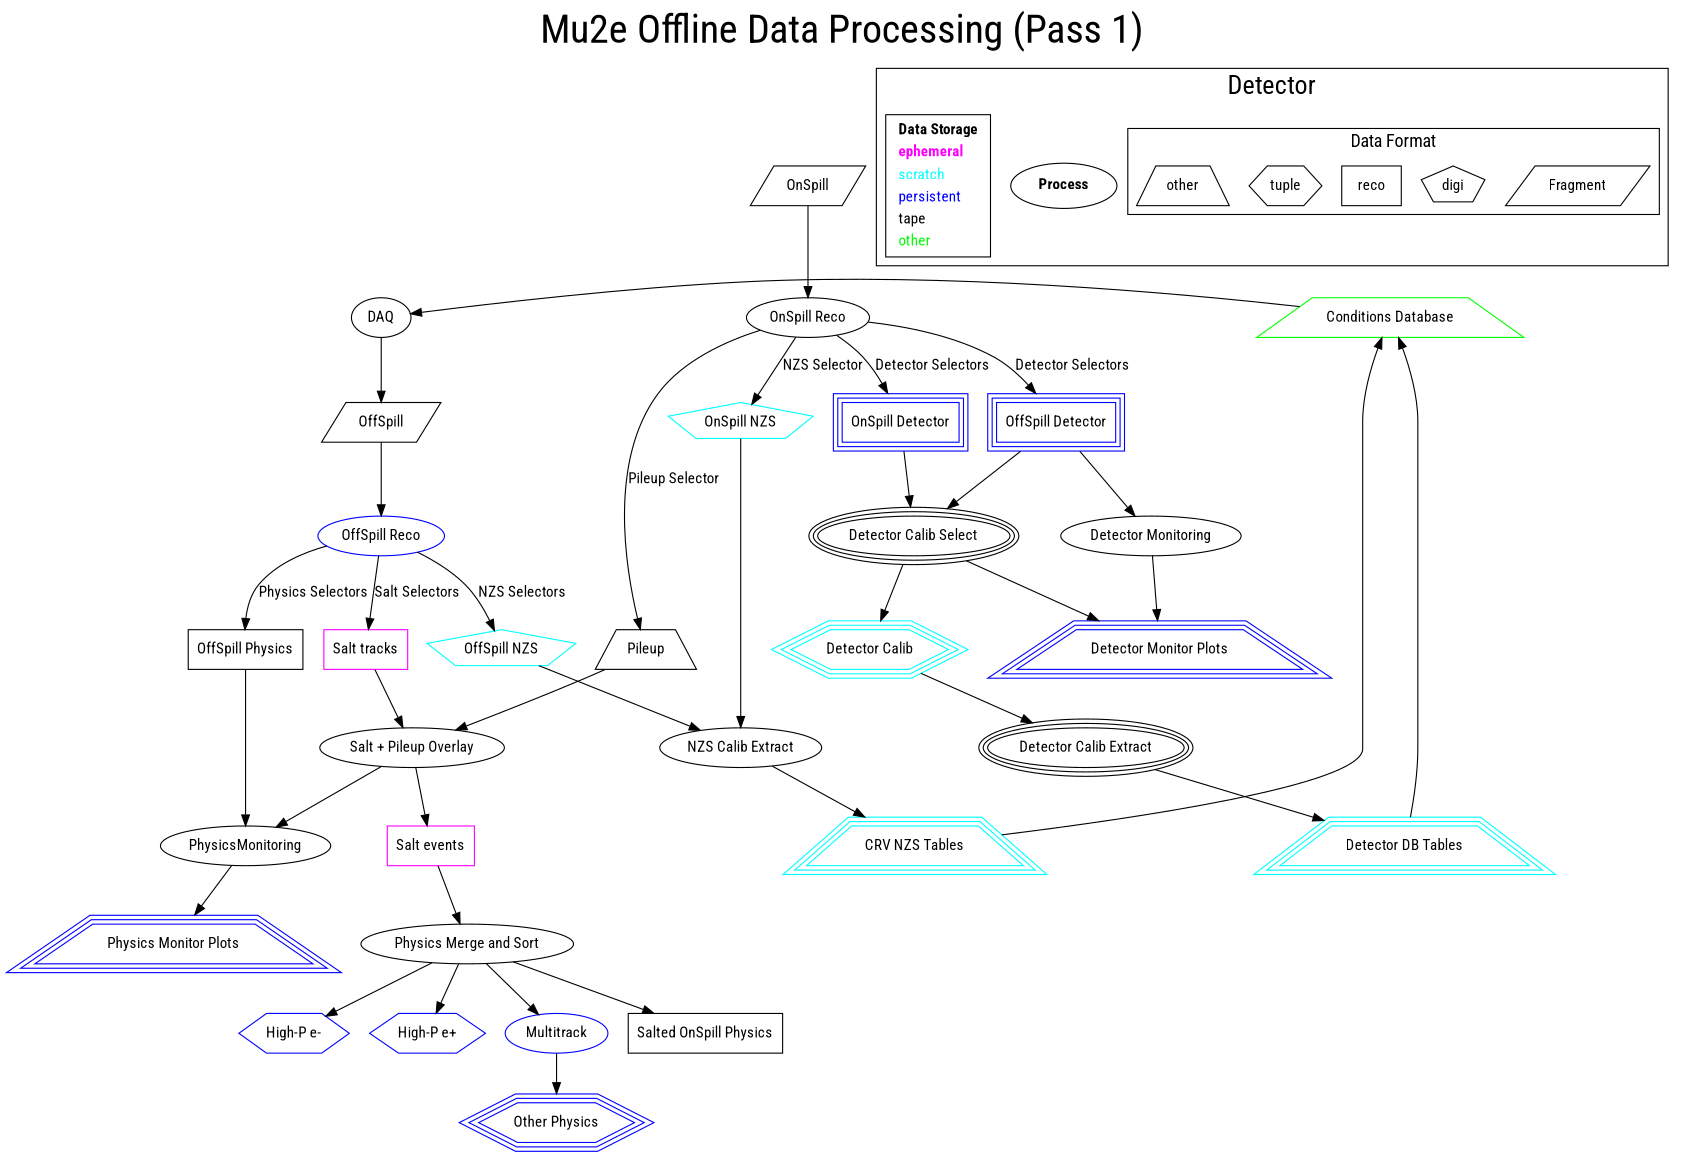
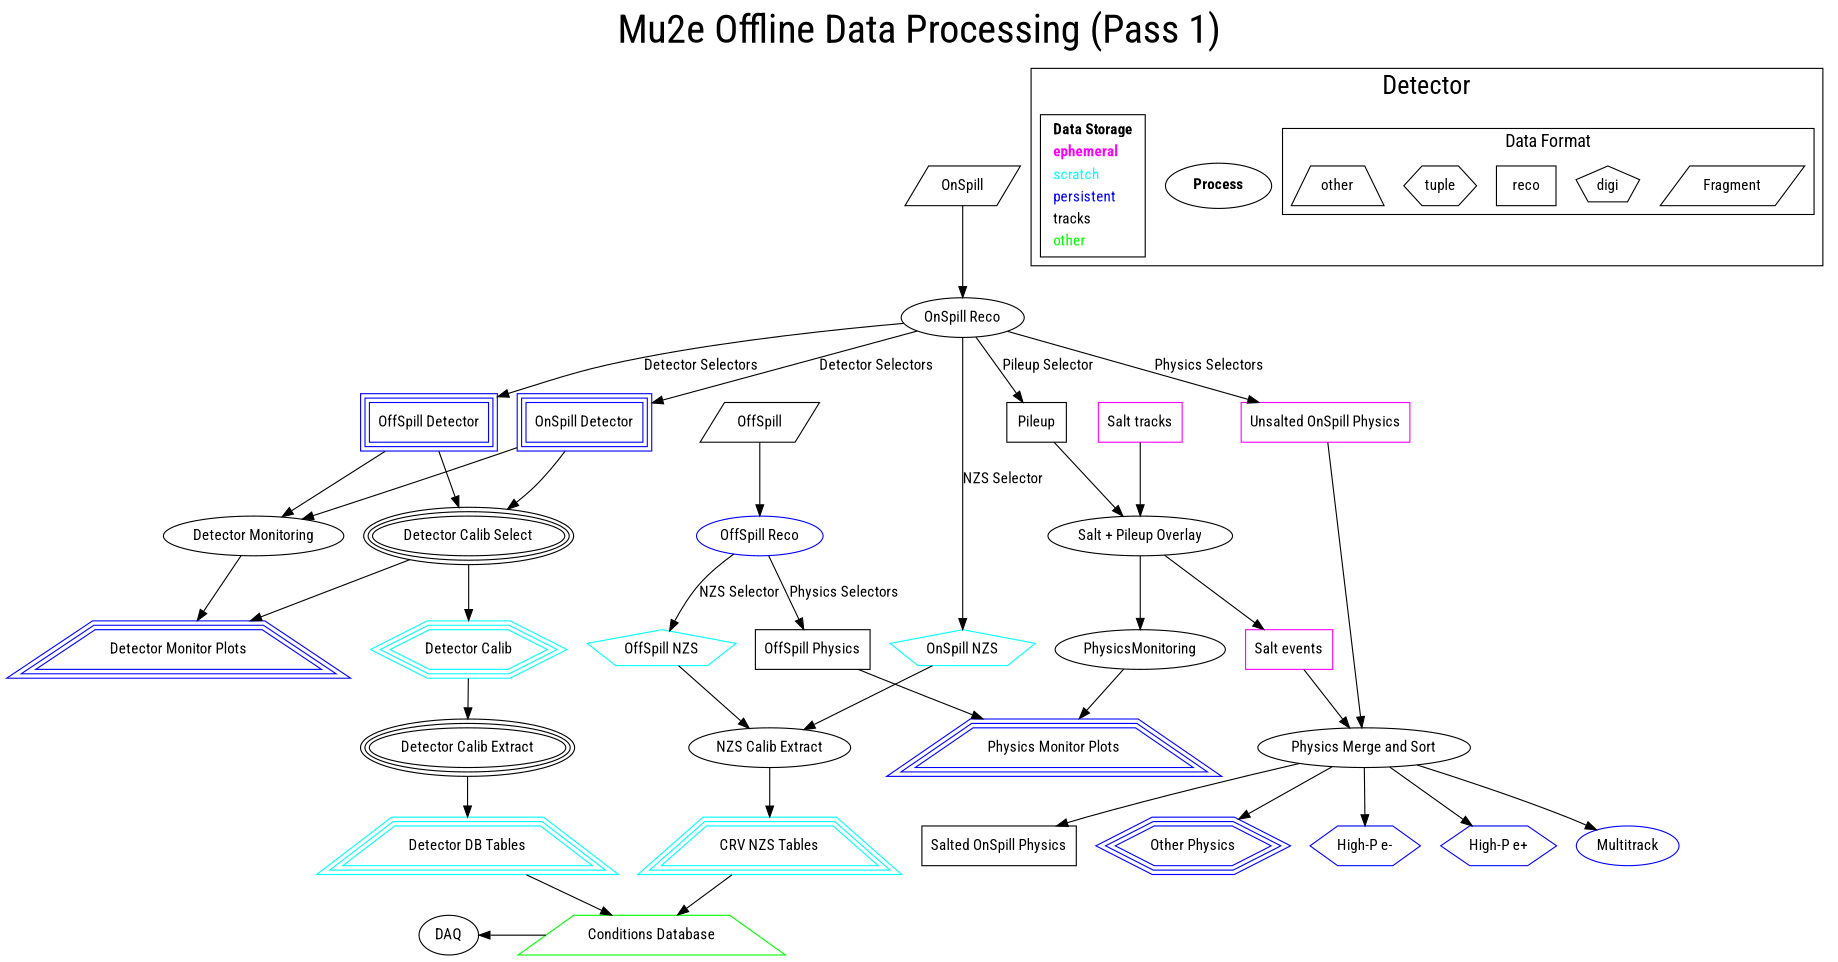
  digraph {
    fontname="Roboto Condensed"
    fontsize=36
    label="Mu2e Offline Data Processing (Pass 1)"
    labelloc=t
    node [fontname="Roboto Condensed" shape=box]
    edge [fontname="Roboto Condensed"]
    n1 [label=DAQ shape=ellipse]
    n2 [color=green label="Conditions Database" shape=trapezium]
    n3 [color=cyan label="Detector DB Tables" peripheries=3 shape=trapezium]
    n4 [color=cyan label="CRV NZS Tables" peripheries=3 shape=trapezium]
    n5 [color=black label="OffSpill Physics"]
    n6 [label=Fragment shape=parallelogram]
    digi [lable=Reco shape=pentagon]
    reco [lable=Reco]
    tuple [lable=Tuple shape=hexagon]
    other [lable=Other shape=trapezium]
    n11 [color=black label=<<table border="0" cellborder="0" cellspacing="1">               <tr><td align="center"><b>Process</b></td></tr>               </table>> shape=ellipse]
-   n12 [color=black label=<<table border="0" cellborder="0" cellspacing="1">               <tr><td align="center"><b>Data Storage</b></td></tr>               <tr><td align="left"><b><font color="fuchsia">ephemeral</font></b></td></tr>               <tr><td align="left"><font color="cyan">scratch</font></td></tr>               <tr><td align="left"><font color="blue">persistent</font></td></tr>               <tr><td align="left"><font color="black">tape</font></td></tr>               <tr><td align="left"><font color="green">other</font></td></tr>               </table>>]
+   n12 [color=black label=<<table border="0" cellborder="0" cellspacing="1">               <tr><td align="center"><b>Data Storage</b></td></tr>               <tr><td align="left"><b><font color="fuchsia">ephemeral</font></b></td></tr>               <tr><td align="left"><font color="cyan">scratch</font></td></tr>               <tr><td align="left"><font color="blue">persistent</font></td></tr>               <tr><td align="left"><font color="black">tracks</font></td></tr>               <tr><td align="left"><font color="green">other</font></td></tr>               </table>>]
    n13 [label=OffSpill shape=parallelogram]
    PhysicsMonitoring [shape=""]
    n15 [color=blue label="OffSpill Reco" shape=oval]
    n16 [label=OnSpill shape=parallelogram]
    n17 [label="OnSpill Reco" shape=oval]
    n18 [color=fuchsia label="Salt tracks"]
    n19 [color=cyan label="OffSpill NZS" shape=pentagon]
+   n20 [color=fuchsia label="Unsalted OnSpill Physics"]
    n21 [color=blue label="OffSpill Detector" peripheries=3]
    n22 [color=blue label="OnSpill Detector" peripheries=3]
    n23 [color=cyan label="OnSpill NZS" shape=pentagon]
-   n24 [label=Pileup shape=trapezium]
+   n24 [label=Pileup]
    n25 [label="Physics Merge and Sort" shape=oval]
    n26 [color=blue label="Other Physics" peripheries=3 shape=hexagon]
    n27 [color=blue label="High-P e-" shape=hexagon]
    n28 [color=blue label="High-P e+" shape=hexagon]
    n29 [color=blue label=Multitrack shape=ellipse]
    n30 [color=black label="Salted OnSpill Physics"]
    n31 [color=blue label="Physics Monitor Plots" peripheries=3 shape=trapezium]
    n32 [label="Salt + Pileup Overlay" shape=oval]
    n33 [color=fuchsia label="Salt events"]
    n34 [label="Detector Calib Select" peripheries=3 shape=oval]
    n35 [label="Detector Monitoring" shape=oval]
    n36 [color=cyan label="Detector Calib" peripheries=3 shape=hexagon]
    n37 [color=blue label="Detector Monitor Plots" peripheries=3 shape=trapezium]
    n38 [label="NZS Calib Extract" shape=oval]
    n39 [label="Detector Calib Extract" peripheries=3 shape=oval]
    subgraph sub_1 {
      rank=same
      n1
      n2
    }
    subgraph sub_2 {
      rank=same
      n3
      n4
    }
    subgraph sub_3 {
      rank=same
      n5
    }
    subgraph cluster_4 {
      color=black
      fontsize=24
      label=Detector
      rankdir=TB
      n11
      n12
      subgraph cluster_5 {
        color=black
        fontsize=16
        label="Data Format"
        rankdir=TB
        n6
        digi
        reco
        tuple
        other
      }
    }
-   n1 -> n13
    n2 -> n1 [constraint=false]
    n3 -> n2
    n4 -> n2
-   n5 -> PhysicsMonitoring
+   n5 -> n31
    n13 -> n15
    PhysicsMonitoring -> n31
    n15 -> n5 [label="Physics Selectors"]
-   n15 -> n18 [label="Salt Selectors"]
-   n15 -> n19 [label="NZS Selectors"]
+   n15 -> n19 [label="NZS Selector"]
    n16 -> n17
+   n17 -> n20 [label="Physics Selectors"]
    n17 -> n21 [label="Detector Selectors"]
    n17 -> n22 [label="Detector Selectors"]
    n17 -> n23 [label="NZS Selector"]
    n17 -> n24 [label="Pileup Selector"]
    n18 -> n32
    n19 -> n38
+   n20 -> n25
    n21 -> n34
    n21 -> n35
    n22 -> n34
+   n22 -> n35
    n23 -> n38
    n24 -> n32
-   n29 -> n26
+   n25 -> n26
    n25 -> n27
    n25 -> n28
    n25 -> n29
    n25 -> n30
    n32 -> PhysicsMonitoring
    n32 -> n33
    n33 -> n25
    n34 -> n36
    n34 -> n37
    n35 -> n37
    n36 -> n39
    n38 -> n4
    n39 -> n3
  }
